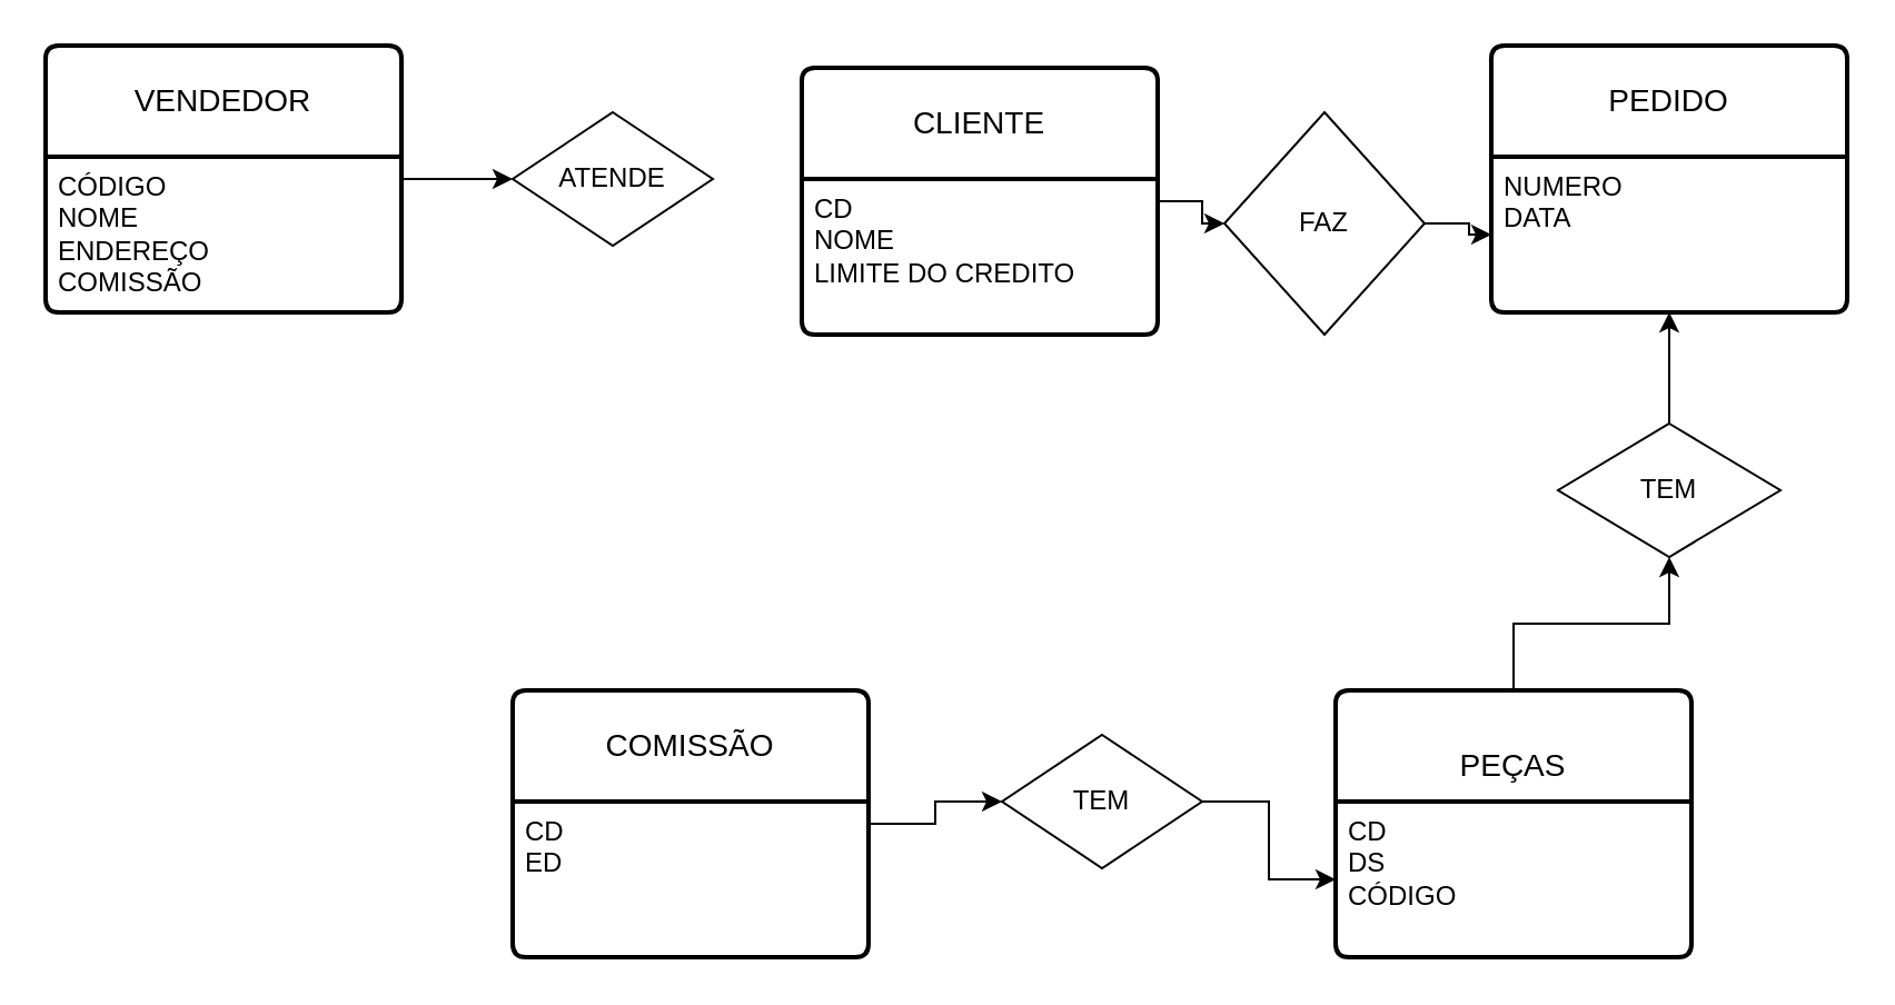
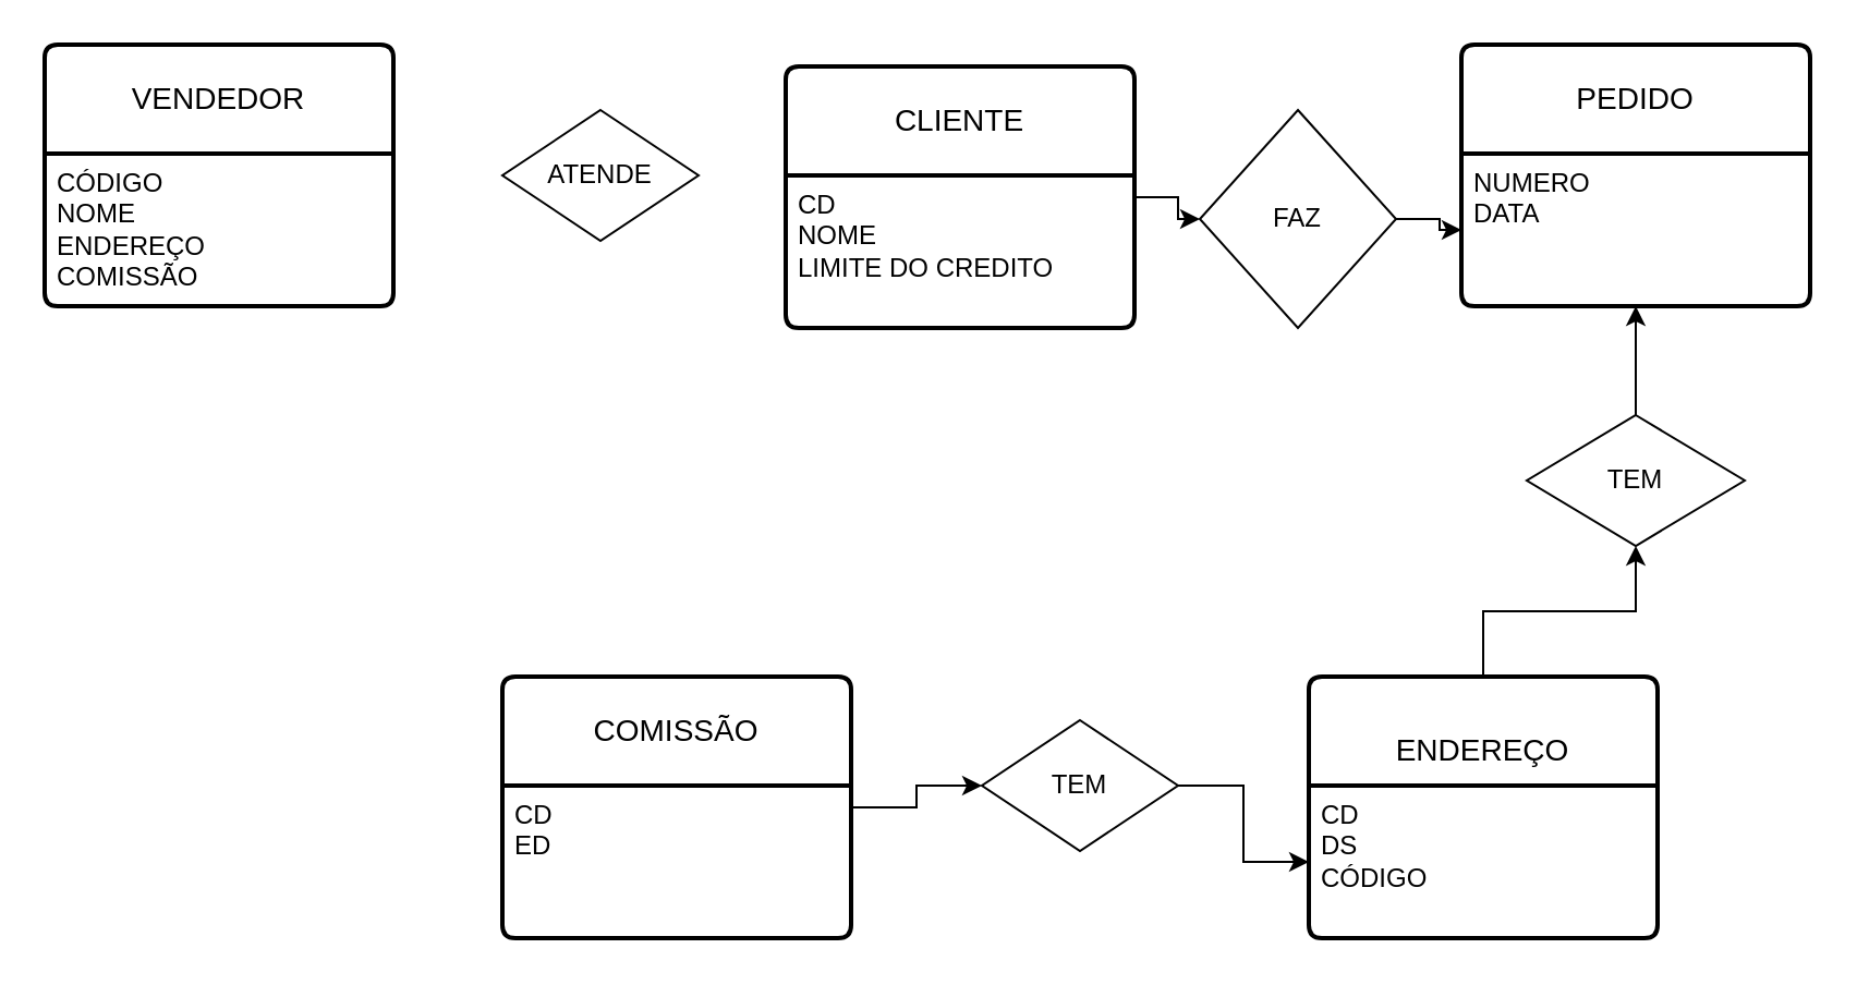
  <mxCell id="0" />
  <mxCell id="1" parent="0" />
- <mxCell id="2" value="" style="edgeStyle=orthogonalEdgeStyle;rounded=0;orthogonalLoop=1;jettySize=auto;html=1;" edge="1" parent="1" source="3" target="16"><mxGeometry relative="1" as="geometry" /></mxCell>
  <mxCell id="3" value="VENDEDOR" style="swimlane;childLayout=stackLayout;horizontal=1;startSize=50;horizontalStack=0;rounded=1;fontSize=14;fontStyle=0;strokeWidth=2;resizeParent=0;resizeLast=1;shadow=0;dashed=0;align=center;arcSize=4;whiteSpace=wrap;html=1;" vertex="1" parent="1"><mxGeometry x="20" y="20" width="160" height="120" as="geometry" /></mxCell>
  <mxCell id="4" value="&lt;div&gt;CÓDIGO&lt;/div&gt;&lt;div&gt;NOME&lt;/div&gt;&lt;div&gt;ENDEREÇO&lt;/div&gt;&lt;div&gt;COMISSÃO&lt;br&gt;&lt;/div&gt;" style="align=left;strokeColor=none;fillColor=none;spacingLeft=4;fontSize=12;verticalAlign=top;resizable=0;rotatable=0;part=1;html=1;" vertex="1" parent="3"><mxGeometry y="50" width="160" height="70" as="geometry" /></mxCell>
  <mxCell id="5" value="" style="edgeStyle=orthogonalEdgeStyle;rounded=0;orthogonalLoop=1;jettySize=auto;html=1;" edge="1" parent="1" source="6" target="18"><mxGeometry relative="1" as="geometry" /></mxCell>
  <mxCell id="6" value="CLIENTE" style="swimlane;childLayout=stackLayout;horizontal=1;startSize=50;horizontalStack=0;rounded=1;fontSize=14;fontStyle=0;strokeWidth=2;resizeParent=0;resizeLast=1;shadow=0;dashed=0;align=center;arcSize=4;whiteSpace=wrap;html=1;" vertex="1" parent="1"><mxGeometry x="360" y="30" width="160" height="120" as="geometry" /></mxCell>
  <mxCell id="7" value="&lt;div&gt;CD&lt;/div&gt;&lt;div&gt;NOME&lt;/div&gt;&lt;div&gt;LIMITE DO CREDITO&lt;br&gt;&lt;/div&gt;" style="align=left;strokeColor=none;fillColor=none;spacingLeft=4;fontSize=12;verticalAlign=top;resizable=0;rotatable=0;part=1;html=1;" vertex="1" parent="6"><mxGeometry y="50" width="160" height="70" as="geometry" /></mxCell>
  <mxCell id="8" value="PEDIDO" style="swimlane;childLayout=stackLayout;horizontal=1;startSize=50;horizontalStack=0;rounded=1;fontSize=14;fontStyle=0;strokeWidth=2;resizeParent=0;resizeLast=1;shadow=0;dashed=0;align=center;arcSize=4;whiteSpace=wrap;html=1;" vertex="1" parent="1"><mxGeometry x="670" y="20" width="160" height="120" as="geometry" /></mxCell>
  <mxCell id="9" value="&lt;div&gt;NUMERO &lt;br&gt;&lt;/div&gt;&lt;div&gt;DATA &lt;br&gt;&lt;/div&gt;" style="align=left;strokeColor=none;fillColor=none;spacingLeft=4;fontSize=12;verticalAlign=top;resizable=0;rotatable=0;part=1;html=1;" vertex="1" parent="8"><mxGeometry y="50" width="160" height="70" as="geometry" /></mxCell>
  <mxCell id="10" value="" style="edgeStyle=orthogonalEdgeStyle;rounded=0;orthogonalLoop=1;jettySize=auto;html=1;" edge="1" parent="1" source="11" target="20"><mxGeometry relative="1" as="geometry" /></mxCell>
- <mxCell id="11" value="&lt;div&gt;&lt;br&gt;&lt;/div&gt;&lt;div&gt;PEÇAS&lt;br&gt;&lt;/div&gt;" style="swimlane;childLayout=stackLayout;horizontal=1;startSize=50;horizontalStack=0;rounded=1;fontSize=14;fontStyle=0;strokeWidth=2;resizeParent=0;resizeLast=1;shadow=0;dashed=0;align=center;arcSize=4;whiteSpace=wrap;html=1;" vertex="1" parent="1"><mxGeometry x="600" y="310" width="160" height="120" as="geometry" /></mxCell>
+ <mxCell id="11" value="&lt;div&gt;&lt;br&gt;&lt;/div&gt;&lt;div&gt;ENDEREÇO&lt;br&gt;&lt;/div&gt;" style="swimlane;childLayout=stackLayout;horizontal=1;startSize=50;horizontalStack=0;rounded=1;fontSize=14;fontStyle=0;strokeWidth=2;resizeParent=0;resizeLast=1;shadow=0;dashed=0;align=center;arcSize=4;whiteSpace=wrap;html=1;" vertex="1" parent="1"><mxGeometry x="600" y="310" width="160" height="120" as="geometry" /></mxCell>
  <mxCell id="12" value="&lt;div&gt;CD&lt;/div&gt;&lt;div&gt;DS&lt;/div&gt;&lt;div&gt;CÓDIGO&lt;br&gt;&lt;/div&gt;" style="align=left;strokeColor=none;fillColor=none;spacingLeft=4;fontSize=12;verticalAlign=top;resizable=0;rotatable=0;part=1;html=1;" vertex="1" parent="11"><mxGeometry y="50" width="160" height="70" as="geometry" /></mxCell>
  <mxCell id="13" value="" style="edgeStyle=orthogonalEdgeStyle;rounded=0;orthogonalLoop=1;jettySize=auto;html=1;" edge="1" parent="1" source="14" target="22"><mxGeometry relative="1" as="geometry" /></mxCell>
  <mxCell id="14" value="COMISSÃO" style="swimlane;childLayout=stackLayout;horizontal=1;startSize=50;horizontalStack=0;rounded=1;fontSize=14;fontStyle=0;strokeWidth=2;resizeParent=0;resizeLast=1;shadow=0;dashed=0;align=center;arcSize=4;whiteSpace=wrap;html=1;" vertex="1" parent="1"><mxGeometry x="230" y="310" width="160" height="120" as="geometry" /></mxCell>
  <mxCell id="15" value="&lt;div&gt;CD&lt;/div&gt;&lt;div&gt;ED&lt;br&gt;&lt;/div&gt;" style="align=left;strokeColor=none;fillColor=none;spacingLeft=4;fontSize=12;verticalAlign=top;resizable=0;rotatable=0;part=1;html=1;" vertex="1" parent="14"><mxGeometry y="50" width="160" height="70" as="geometry" /></mxCell>
  <mxCell id="16" value="ATENDE" style="shape=rhombus;perimeter=rhombusPerimeter;whiteSpace=wrap;html=1;align=center;" vertex="1" parent="1"><mxGeometry x="230" y="50" width="90" height="60" as="geometry" /></mxCell>
  <mxCell id="17" value="" style="edgeStyle=orthogonalEdgeStyle;rounded=0;orthogonalLoop=1;jettySize=auto;html=1;" edge="1" parent="1" source="18" target="9"><mxGeometry relative="1" as="geometry" /></mxCell>
  <mxCell id="18" value="FAZ" style="shape=rhombus;perimeter=rhombusPerimeter;whiteSpace=wrap;html=1;align=center;" vertex="1" parent="1"><mxGeometry x="550" y="50" width="90" height="100" as="geometry" /></mxCell>
  <mxCell id="19" value="" style="edgeStyle=orthogonalEdgeStyle;rounded=0;orthogonalLoop=1;jettySize=auto;html=1;" edge="1" parent="1" source="20" target="9"><mxGeometry relative="1" as="geometry" /></mxCell>
  <mxCell id="20" value="TEM" style="shape=rhombus;perimeter=rhombusPerimeter;whiteSpace=wrap;html=1;align=center;" vertex="1" parent="1"><mxGeometry x="700" y="190" width="100" height="60" as="geometry" /></mxCell>
  <mxCell id="21" value="" style="edgeStyle=orthogonalEdgeStyle;rounded=0;orthogonalLoop=1;jettySize=auto;html=1;" edge="1" parent="1" source="22" target="12"><mxGeometry relative="1" as="geometry" /></mxCell>
  <mxCell id="22" value="TEM" style="shape=rhombus;perimeter=rhombusPerimeter;whiteSpace=wrap;html=1;align=center;" vertex="1" parent="1"><mxGeometry x="450" y="330" width="90" height="60" as="geometry" /></mxCell>
